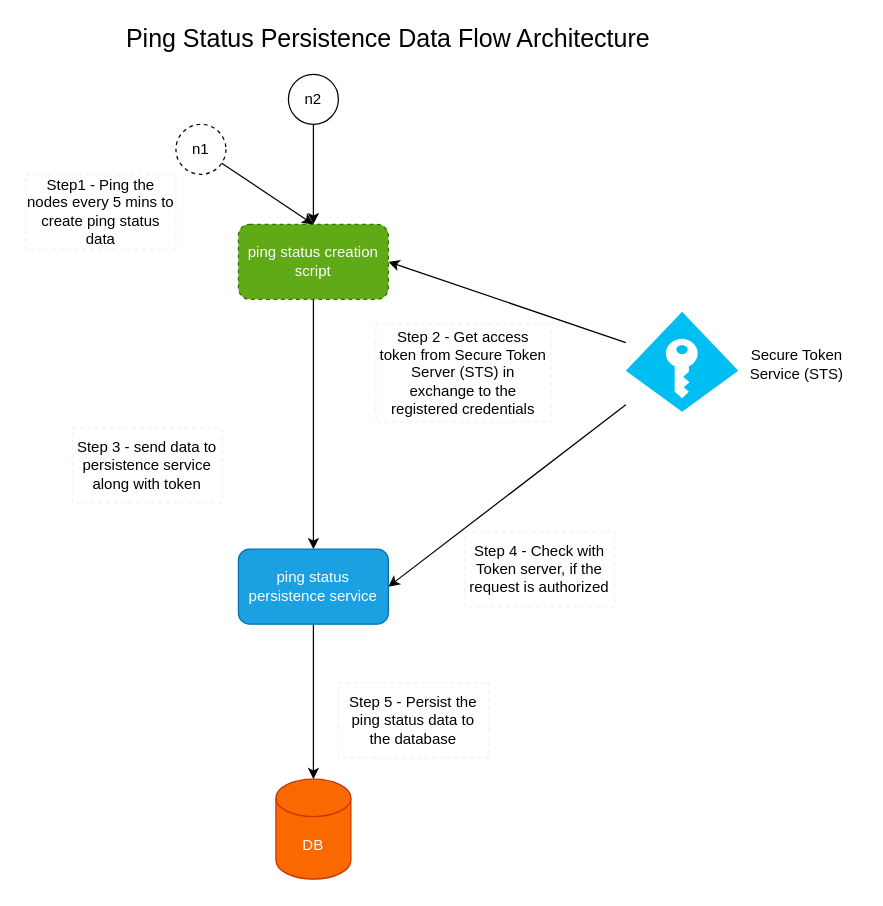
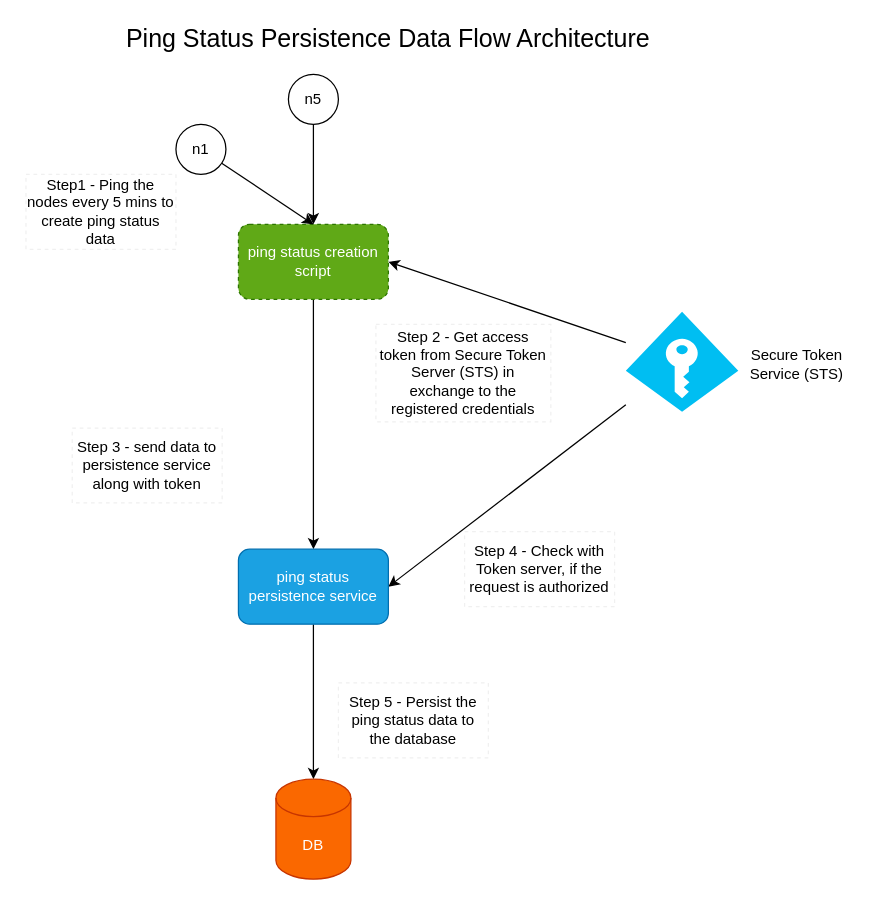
  <mxCell id="0" />
  <mxCell id="1" parent="0" />
  <mxCell id="2" style="edgeStyle=none;rounded=0;orthogonalLoop=1;jettySize=auto;html=1;entryX=0.5;entryY=0;entryDx=0;entryDy=0;" parent="1" source="3" target="14" edge="1"><mxGeometry relative="1" as="geometry" /></mxCell>
  <mxCell id="3" value="ping status creation script" style="rounded=1;whiteSpace=wrap;html=1;fillColor=#60a917;strokeColor=#2D7600;fontColor=#ffffff;dashed=1;" parent="1" vertex="1"><mxGeometry x="190" y="179" width="120" height="60" as="geometry" /></mxCell>
  <mxCell id="4" style="rounded=0;orthogonalLoop=1;jettySize=auto;html=1;entryX=0.5;entryY=0;entryDx=0;entryDy=0;" parent="1" source="5" target="3" edge="1"><mxGeometry relative="1" as="geometry" /></mxCell>
- <mxCell id="5" value="n1" style="ellipse;whiteSpace=wrap;html=1;aspect=fixed;dashed=1;" parent="1" vertex="1"><mxGeometry x="140" y="99" width="40" height="40" as="geometry" /></mxCell>
+ <mxCell id="5" value="n1" style="ellipse;whiteSpace=wrap;html=1;aspect=fixed;" parent="1" vertex="1"><mxGeometry x="140" y="99" width="40" height="40" as="geometry" /></mxCell>
  <mxCell id="6" style="edgeStyle=orthogonalEdgeStyle;rounded=0;orthogonalLoop=1;jettySize=auto;html=1;" parent="1" source="7" target="3" edge="1"><mxGeometry relative="1" as="geometry" /></mxCell>
- <mxCell id="7" value="n2" style="ellipse;whiteSpace=wrap;html=1;aspect=fixed;" parent="1" vertex="1"><mxGeometry x="230" y="59" width="40" height="40" as="geometry" /></mxCell>
+ <mxCell id="7" value="n5" style="ellipse;whiteSpace=wrap;html=1;aspect=fixed;" parent="1" vertex="1"><mxGeometry x="230" y="59" width="40" height="40" as="geometry" /></mxCell>
  <mxCell id="8" value="Step1 - Ping the nodes every 5 mins to create ping status data" style="text;html=1;fillColor=none;align=center;verticalAlign=middle;whiteSpace=wrap;rounded=0;strokeColor=#f0f0f0;dashed=1;" parent="1" vertex="1"><mxGeometry x="20" y="139" width="120" height="60" as="geometry" /></mxCell>
  <mxCell id="9" style="edgeStyle=none;rounded=0;orthogonalLoop=1;jettySize=auto;html=1;entryX=1;entryY=0.5;entryDx=0;entryDy=0;" parent="1" source="11" target="3" edge="1"><mxGeometry relative="1" as="geometry" /></mxCell>
  <mxCell id="10" style="edgeStyle=none;rounded=0;orthogonalLoop=1;jettySize=auto;html=1;entryX=1;entryY=0.5;entryDx=0;entryDy=0;" parent="1" source="11" target="14" edge="1"><mxGeometry relative="1" as="geometry" /></mxCell>
  <mxCell id="11" value="" style="verticalLabelPosition=bottom;html=1;verticalAlign=top;align=center;strokeColor=none;fillColor=#00BEF2;shape=mxgraph.azure.access_control;dashed=1;" parent="1" vertex="1"><mxGeometry x="500" y="249" width="90" height="80" as="geometry" /></mxCell>
  <mxCell id="12" value="Step 2 - Get access token from Secure Token Server (STS) in exchange to the registered credentials" style="text;html=1;fillColor=none;align=center;verticalAlign=middle;whiteSpace=wrap;rounded=0;strokeColor=#f0f0f0;dashed=1;" parent="1" vertex="1"><mxGeometry x="300" y="259" width="140" height="78" as="geometry" /></mxCell>
  <mxCell id="13" style="edgeStyle=none;rounded=0;orthogonalLoop=1;jettySize=auto;html=1;entryX=0.5;entryY=0;entryDx=0;entryDy=0;entryPerimeter=0;" parent="1" source="14" target="17" edge="1"><mxGeometry relative="1" as="geometry" /></mxCell>
  <mxCell id="14" value="ping status persistence service" style="rounded=1;whiteSpace=wrap;html=1;fillColor=#1ba1e2;strokeColor=#006EAF;fontColor=#ffffff;" parent="1" vertex="1"><mxGeometry x="190" y="439" width="120" height="60" as="geometry" /></mxCell>
  <mxCell id="15" value="Step 3 - send data to persistence service along with token" style="text;html=1;fillColor=none;align=center;verticalAlign=middle;whiteSpace=wrap;rounded=0;strokeColor=#f0f0f0;dashed=1;" parent="1" vertex="1"><mxGeometry x="57" y="342" width="120" height="60" as="geometry" /></mxCell>
  <mxCell id="16" value="Step 4 - Check with Token server, if the request is authorized" style="text;html=1;fillColor=none;align=center;verticalAlign=middle;whiteSpace=wrap;rounded=0;strokeColor=#f0f0f0;dashed=1;" parent="1" vertex="1"><mxGeometry x="371" y="425" width="120" height="60" as="geometry" /></mxCell>
  <mxCell id="17" value="DB" style="shape=cylinder3;whiteSpace=wrap;html=1;boundedLbl=1;backgroundOutline=1;size=15;strokeColor=#C73500;fillColor=#fa6800;fontColor=#ffffff;" parent="1" vertex="1"><mxGeometry x="220" y="623" width="60" height="80" as="geometry" /></mxCell>
  <mxCell id="18" value="Step 5 - Persist the ping status data to the database" style="text;html=1;fillColor=none;align=center;verticalAlign=middle;whiteSpace=wrap;rounded=0;strokeColor=#f0f0f0;dashed=1;" parent="1" vertex="1"><mxGeometry x="270" y="546" width="120" height="60" as="geometry" /></mxCell>
  <mxCell id="19" value="Ping Status Persistence Data Flow Architecture" style="text;html=1;strokeColor=none;fillColor=none;align=center;verticalAlign=middle;whiteSpace=wrap;rounded=0;fontSize=20;" parent="1" vertex="1"><mxGeometry x="57" y="20" width="506" height="20" as="geometry" /></mxCell>
  <mxCell id="20" value="Secure Token Service (STS)" style="text;html=1;strokeColor=none;fillColor=none;align=center;verticalAlign=middle;whiteSpace=wrap;rounded=0;fontSize=12;" parent="1" vertex="1"><mxGeometry x="590" y="261" width="94" height="60" as="geometry" /></mxCell>
